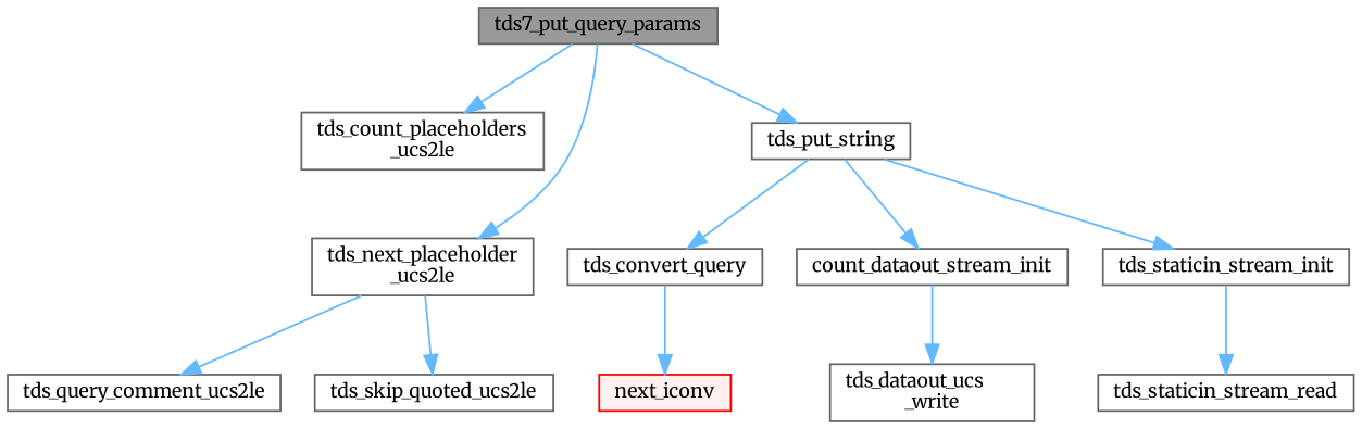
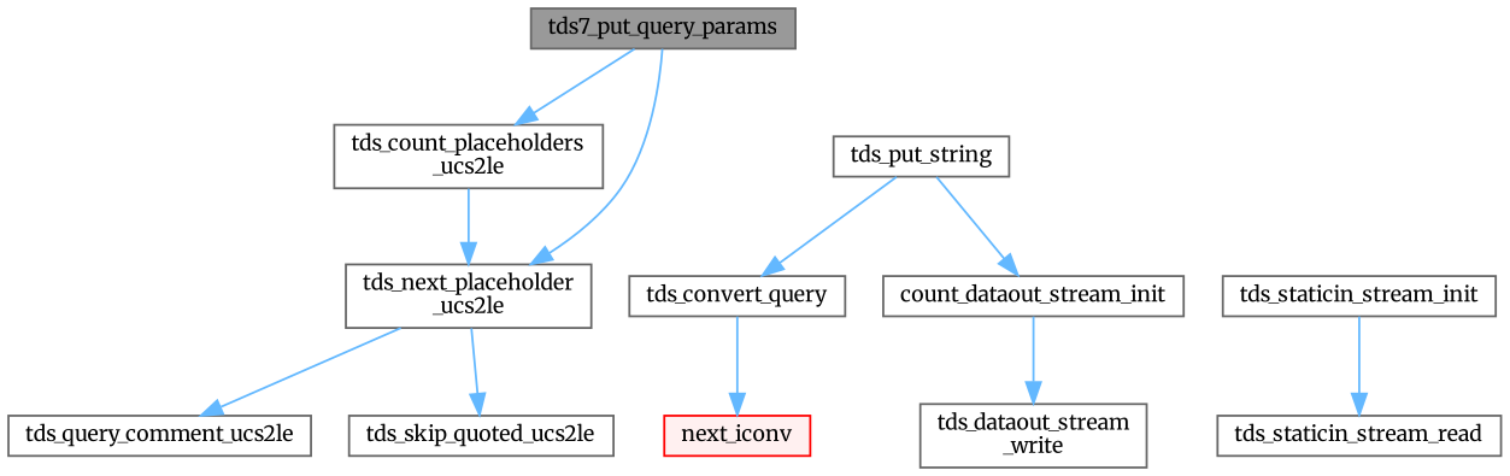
  digraph {
    fontname=Merriweather
    rankdir=TB
    node [color=grey40 fillcolor=white fontname=Merriweather fontsize=10 shape=box style=filled]
    edge [color=steelblue1 fontname=Merriweather fontsize=10 labelfontname=Helvetica labelfontsize=10 style=solid]
    n1 [color=gray40 fillcolor=grey60 fontcolor=black height=0.2 label=tds7_put_query_params width=0.4]
    n2 [height=0.2 label="tds_count_placeholders\l_ucs2le" width=0.4]
    n3 [height=0.2 label="tds_next_placeholder\l_ucs2le" width=0.4]
    n4 [height=0.2 label=tds_put_string width=0.4]
    n5 [height=0.2 label=tds_query_comment_ucs2le width=0.4]
    n6 [height=0.2 label=tds_skip_quoted_ucs2le width=0.4]
    n7 [height=0.2 label=tds_convert_query width=0.4]
    n8 [height=0.2 label=count_dataout_stream_init width=0.4]
    n9 [height=0.2 label=tds_staticin_stream_init width=0.4]
    n10 [color=red fillcolor="#FFF0F0" height=0.2 label=next_iconv width=0.4]
-   n11 [height=0.2 label="tds_dataout_ucs\l_write" width=0.4]
+   n11 [height=0.2 label="tds_dataout_stream\l_write" width=0.4]
    n12 [height=0.2 label=tds_staticin_stream_read width=0.4]
    n1 -> n2
    n1 -> n3
-   n1 -> n4
+   n2 -> n3
    n3 -> n5
    n3 -> n6
    n4 -> n7
    n4 -> n8
-   n4 -> n9
    n7 -> n10
    n8 -> n11
    n9 -> n12
  }
